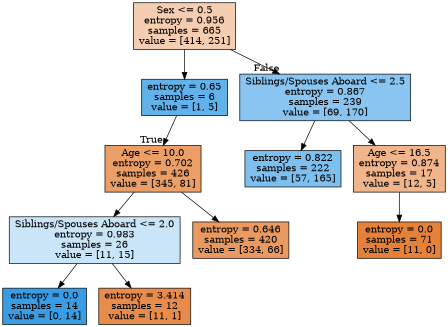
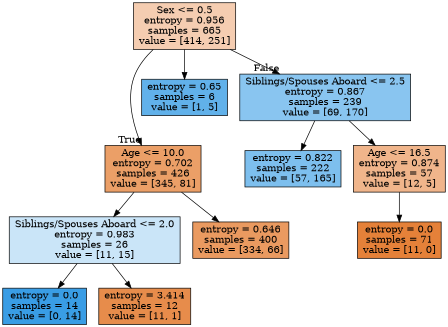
  digraph {
    node [color=black shape=box style=filled]
    n1 [fillcolor="#f5cdb1" label="Sex <= 0.5\nentropy = 0.956\nsamples = 665\nvalue = [414, 251]"]
    n2 [fillcolor="#eb9f67" label="Age <= 10.0\nentropy = 0.702\nsamples = 426\nvalue = [345, 81]"]
    n3 [fillcolor="#89c5f0" label="Siblings/Spouses Aboard <= 2.5\nentropy = 0.867\nsamples = 239\nvalue = [69, 170]"]
    n4 [fillcolor="#61b1ea" label="entropy = 0.65\nsamples = 6\nvalue = [1, 5]"]
    n5 [fillcolor="#cae5f8" label="Siblings/Spouses Aboard <= 2.0\nentropy = 0.983\nsamples = 26\nvalue = [11, 15]"]
-   n6 [fillcolor="#ea9a60" label="entropy = 0.646\nsamples = 420\nvalue = [334, 66]"]
+   n6 [fillcolor="#ea9a60" label="entropy = 0.646\nsamples = 400\nvalue = [334, 66]"]
    n7 [fillcolor="#7dbfee" label="entropy = 0.822\nsamples = 222\nvalue = [57, 165]"]
-   n8 [fillcolor="#f0b58b" label="Age <= 16.5\nentropy = 0.874\nsamples = 17\nvalue = [12, 5]"]
+   n8 [fillcolor="#f0b58b" label="Age <= 16.5\nentropy = 0.874\nsamples = 57\nvalue = [12, 5]"]
    n9 [fillcolor="#399de5" label="entropy = 0.0\nsamples = 14\nvalue = [0, 14]"]
    n10 [fillcolor="#e78c4b" label="entropy = 3.414\nsamples = 12\nvalue = [11, 1]"]
    n11 [fillcolor="#e58139" label="entropy = 0.0\nsamples = 71\nvalue = [11, 0]"]
-   n4 -> n2 [headlabel=True labelangle=45 labeldistance=2.5]
+   n1 -> n2 [headlabel=True labelangle=45 labeldistance=2.5]
    n1 -> n3 [headlabel=False labelangle=-45 labeldistance=2.5]
    n1 -> n4
    n2 -> n5
    n2 -> n6
    n3 -> n7
    n3 -> n8
    n5 -> n9
    n5 -> n10
    n8 -> n11
  }
